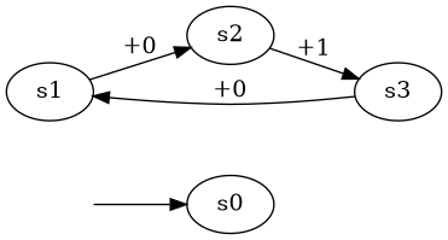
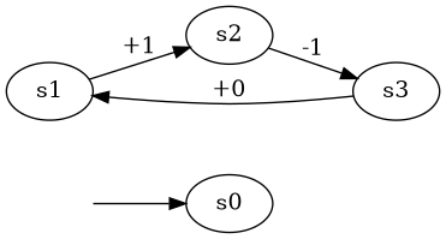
  digraph {
    rankdir=LR
    si [style=invis]
    s0
    s1
    s2
    s3
    si -> s0
-   s1 -> s2 [label="+0"]
-   s2 -> s3 [label="+1"]
+   s1 -> s2 [label="+1"]
+   s2 -> s3 [label=-1]
    s3 -> s1 [label="+0"]
  }
